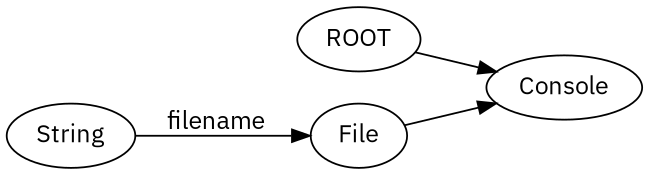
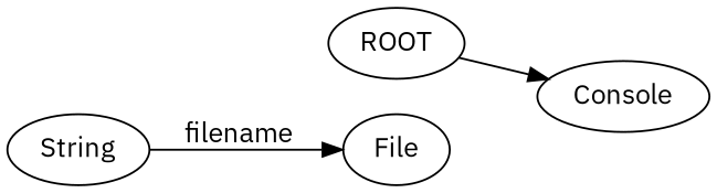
  digraph {
    fontname="IBM Plex Sans"
    rankdir=LR
    node [fontname="IBM Plex Sans"]
    edge [fontname="IBM Plex Sans"]
    ROOT
    Console
    File
    String
    ROOT -> Console
-   File -> Console
    String -> File [label=filename]
  }
